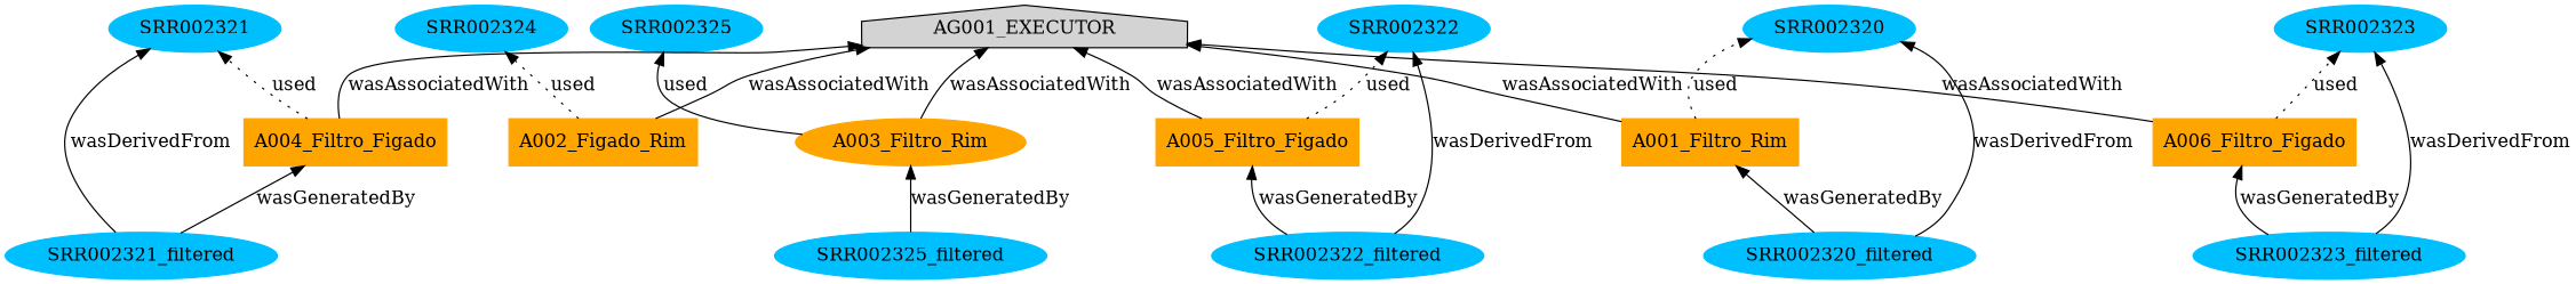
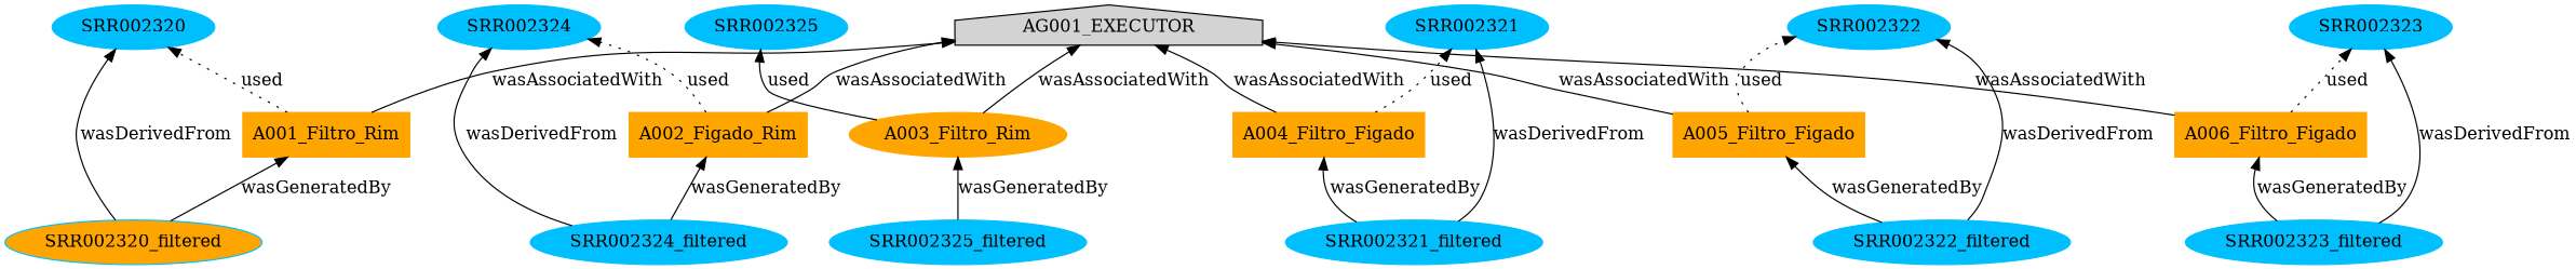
  digraph {
    fontsize=500
    rankdir=BT
    node [color=deepskyblue distortion=0.0 orientation=0.0 shape=ellipse skew=0.0 style=filled]
    A001_Filtro_Rim [color=orange shape=box]
    AG001_EXECUTOR [shape=house color=""]
    SRR002320
    n4 [color=orange label=A002_Figado_Rim shape=box]
    SRR002324
    A003_Filtro_Rim [color=orange]
    SRR002325
    A004_Filtro_Figado [color=orange shape=box]
    SRR002321
    A005_Filtro_Figado [color=orange shape=box]
    SRR002322
    A006_Filtro_Figado [color=orange shape=box]
    SRR002323
-   SRR002320_filtered
+   SRR002320_filtered [fillcolor=orange]
+   SRR002324_filtered
    SRR002325_filtered
    SRR002321_filtered
    SRR002322_filtered
    SRR002323_filtered
    A001_Filtro_Rim -> AG001_EXECUTOR [label=wasAssociatedWith]
    A001_Filtro_Rim -> SRR002320 [label=used style=dotted]
    n4 -> AG001_EXECUTOR [label=wasAssociatedWith]
    n4 -> SRR002324 [label=used style=dotted]
    A003_Filtro_Rim -> AG001_EXECUTOR [label=wasAssociatedWith]
    A003_Filtro_Rim -> SRR002325 [label=used style=solid]
    A004_Filtro_Figado -> AG001_EXECUTOR [label=wasAssociatedWith]
    A004_Filtro_Figado -> SRR002321 [label=used style=dotted]
    A005_Filtro_Figado -> AG001_EXECUTOR [label=wasAssociatedWith]
    A005_Filtro_Figado -> SRR002322 [label=used style=dotted]
    A006_Filtro_Figado -> AG001_EXECUTOR [label=wasAssociatedWith]
    A006_Filtro_Figado -> SRR002323 [label=used style=dotted]
    SRR002320_filtered -> A001_Filtro_Rim [label=wasGeneratedBy]
    SRR002320_filtered -> SRR002320 [label=wasDerivedFrom]
+   SRR002324_filtered -> n4 [label=wasGeneratedBy]
+   SRR002324_filtered -> SRR002324 [label=wasDerivedFrom]
    SRR002325_filtered -> A003_Filtro_Rim [label=wasGeneratedBy]
    SRR002321_filtered -> A004_Filtro_Figado [label=wasGeneratedBy]
    SRR002321_filtered -> SRR002321 [label=wasDerivedFrom]
    SRR002322_filtered -> A005_Filtro_Figado [label=wasGeneratedBy]
    SRR002322_filtered -> SRR002322 [label=wasDerivedFrom]
    SRR002323_filtered -> A006_Filtro_Figado [label=wasGeneratedBy]
    SRR002323_filtered -> SRR002323 [label=wasDerivedFrom]
  }
